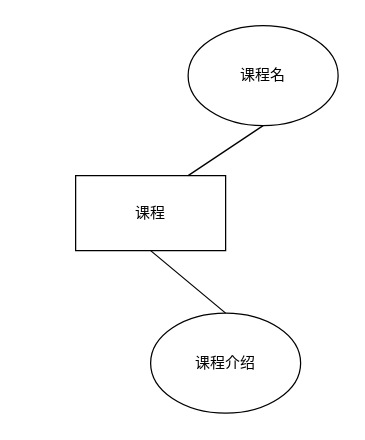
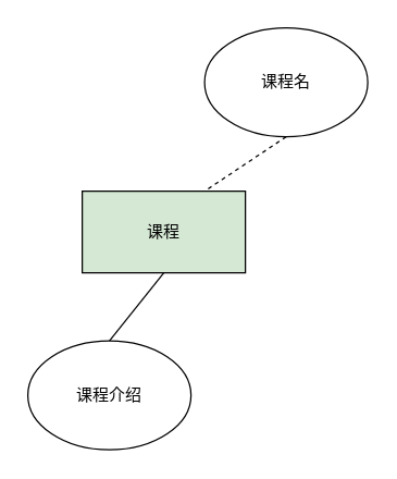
  <mxCell id="0" />
  <mxCell id="1" parent="0" />
- <mxCell id="2" value="课程" style="rounded=0;whiteSpace=wrap;html=1;" vertex="1" parent="1"><mxGeometry x="60" y="140" width="120" height="60" as="geometry" /></mxCell>
+ <mxCell id="2" value="课程" style="rounded=0;whiteSpace=wrap;html=1;fillColor=#d5e8d4;" vertex="1" parent="1"><mxGeometry x="60" y="140" width="120" height="60" as="geometry" /></mxCell>
  <mxCell id="3" value="课程名" style="ellipse;whiteSpace=wrap;html=1;" vertex="1" parent="1"><mxGeometry x="150" y="20" width="120" height="80" as="geometry" /></mxCell>
- <mxCell id="4" value="课程介绍" style="ellipse;whiteSpace=wrap;html=1;" vertex="1" parent="1"><mxGeometry x="120" y="250" width="120" height="80" as="geometry" /></mxCell>
- <mxCell id="5" value="" style="endArrow=none;html=1;rounded=0;exitX=0.5;exitY=1;exitDx=0;exitDy=0;entryX=0.75;entryY=0;entryDx=0;entryDy=0;" edge="1" parent="1" source="3" target="2"><mxGeometry width="50" height="50" relative="1" as="geometry"><mxPoint x="42.426" y="108.284" as="sourcePoint" /><mxPoint x="100" y="150" as="targetPoint" /></mxGeometry></mxCell>
+ <mxCell id="4" value="课程介绍" style="ellipse;whiteSpace=wrap;html=1;" vertex="1" parent="1"><mxGeometry x="20" y="250" width="120" height="80" as="geometry" /></mxCell>
+ <mxCell id="5" value="" style="endArrow=none;html=1;rounded=0;exitX=0.5;exitY=1;exitDx=0;exitDy=0;entryX=0.75;entryY=0;entryDx=0;entryDy=0;dashed=1;" edge="1" parent="1" source="3" target="2"><mxGeometry width="50" height="50" relative="1" as="geometry"><mxPoint x="42.426" y="108.284" as="sourcePoint" /><mxPoint x="100" y="150" as="targetPoint" /></mxGeometry></mxCell>
  <mxCell id="6" value="" style="endArrow=none;html=1;rounded=0;exitX=0.5;exitY=1;exitDx=0;exitDy=0;entryX=0.5;entryY=0;entryDx=0;entryDy=0;" edge="1" parent="1" source="2" target="4"><mxGeometry width="50" height="50" relative="1" as="geometry"><mxPoint x="42.426" y="108.284" as="sourcePoint" /><mxPoint x="100" y="150" as="targetPoint" /></mxGeometry></mxCell>
  <mxCell id="7" style="edgeStyle=orthogonalEdgeStyle;rounded=0;orthogonalLoop=1;jettySize=auto;html=1;exitX=0.5;exitY=1;exitDx=0;exitDy=0;" edge="1" parent="1" source="4" target="4"><mxGeometry relative="1" as="geometry" /></mxCell>
